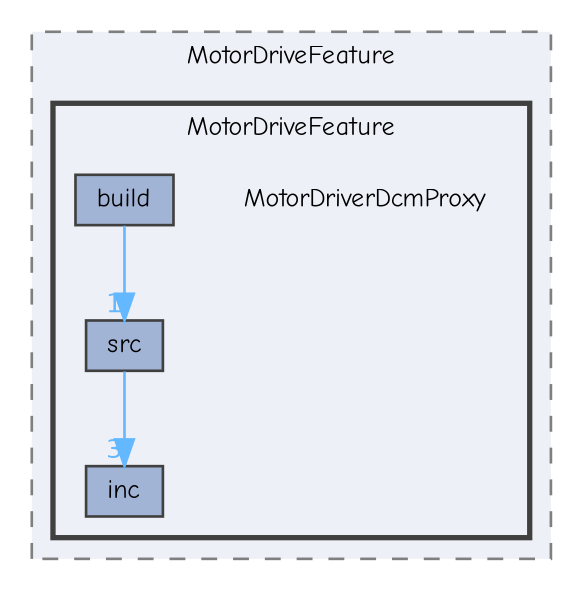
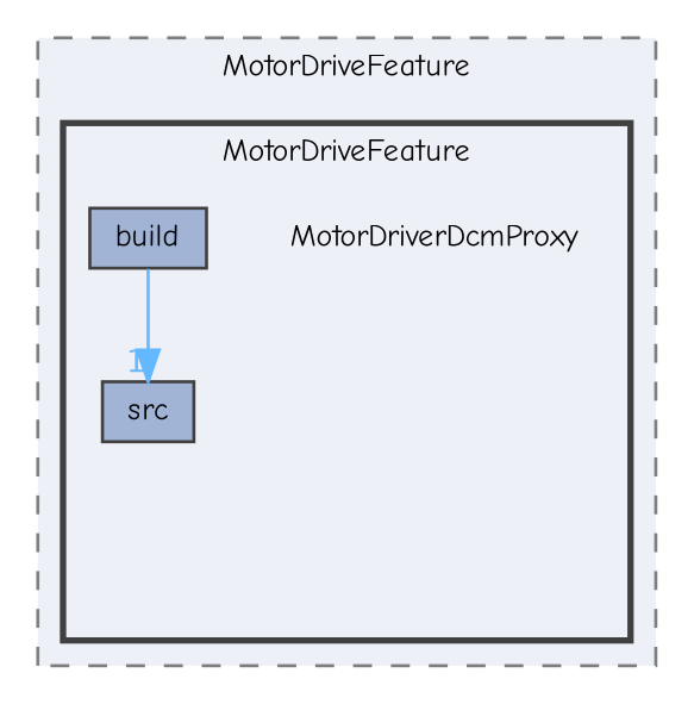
  digraph {
    compound=true
    fontname="Comic Neue"
    node [fontname="Comic Neue" fontsize=10 shape=box color=grey25 fillcolor="#a2b4d6" style=filled]
    edge [color=steelblue1 fontcolor=steelblue1 fontname="Comic Neue" fontsize=10 labeldistance=1.5 labelfontname=Helvetica labelfontsize=10]
    n1 [height=0.2 label=MotorDriverDcmProxy shape=plaintext width=0.4 color="" fillcolor="" style=""]
    n2 [height=0.2 label=build width=0.4]
-   n3 [height=0.2 label=inc width=0.4]
    n4 [height=0.2 label=src width=0.4]
    subgraph cluster_1 {
      bgcolor="#edf0f7"
      fontsize=10
      label=MotorDriveFeature
      pencolor=grey50
      style="filled,dashed"
      subgraph cluster_2 {
        bgcolor="#edf0f7"
        fontsize=10
        label=MotorDriveFeature
        pencolor=grey25
        style="filled,bold"
        n1
        n2
-       n3
        n4
      }
    }
    n2 -> n4 [headlabel=1]
-   n4 -> n3 [headlabel=3]
  }
